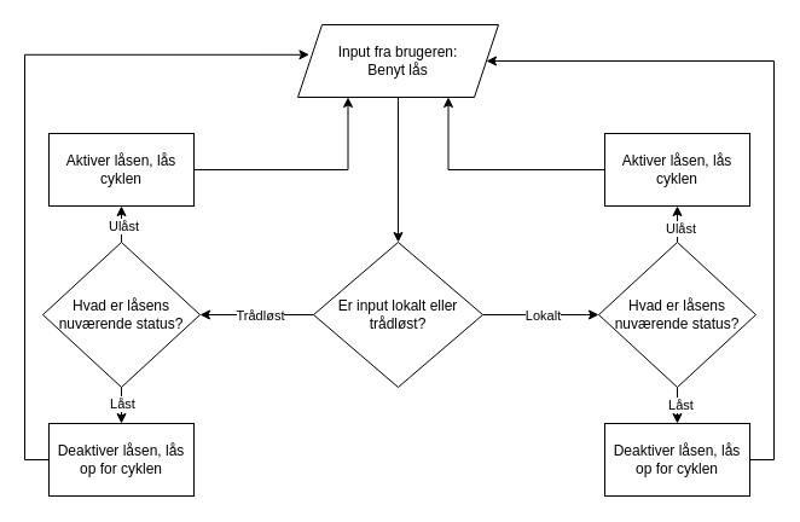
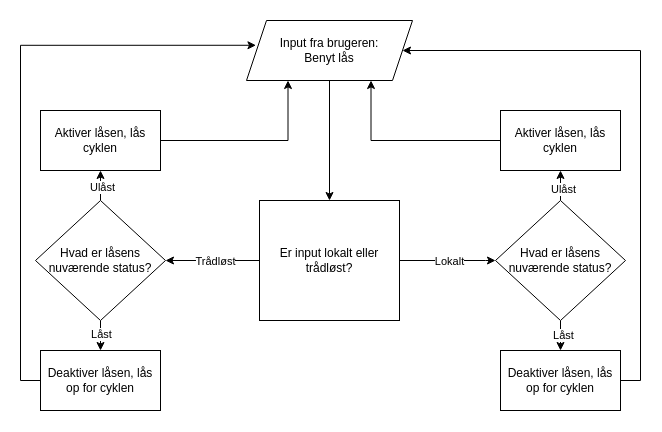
  <mxCell id="0" />
  <mxCell id="1" parent="0" />
  <mxCell id="2" value="" style="edgeStyle=orthogonalEdgeStyle;rounded=0;orthogonalLoop=1;jettySize=auto;html=1;" parent="1" source="3" target="8" edge="1"><mxGeometry relative="1" as="geometry" /></mxCell>
  <mxCell id="3" value="Input fra brugeren:&lt;div&gt;Benyt lås&lt;/div&gt;" style="shape=parallelogram;perimeter=parallelogramPerimeter;whiteSpace=wrap;html=1;fixedSize=1;" parent="1" vertex="1"><mxGeometry x="246" y="20" width="166" height="60" as="geometry" /></mxCell>
  <mxCell id="4" style="edgeStyle=orthogonalEdgeStyle;rounded=0;orthogonalLoop=1;jettySize=auto;html=1;exitX=1;exitY=0.5;exitDx=0;exitDy=0;entryX=0;entryY=0.5;entryDx=0;entryDy=0;" parent="1" source="8" target="13" edge="1"><mxGeometry relative="1" as="geometry"><Array as="points"><mxPoint x="485" y="260" /><mxPoint x="485" y="260" /></Array></mxGeometry></mxCell>
  <mxCell id="5" value="Lokalt" style="edgeLabel;html=1;align=center;verticalAlign=middle;resizable=0;points=[];" parent="4" vertex="1" connectable="0"><mxGeometry x="0.011" relative="1" as="geometry"><mxPoint as="offset" /></mxGeometry></mxCell>
  <mxCell id="6" style="edgeStyle=orthogonalEdgeStyle;rounded=0;orthogonalLoop=1;jettySize=auto;html=1;exitX=0;exitY=0.5;exitDx=0;exitDy=0;entryX=1;entryY=0.5;entryDx=0;entryDy=0;" parent="1" source="8" target="18" edge="1"><mxGeometry relative="1" as="geometry" /></mxCell>
  <mxCell id="7" value="&lt;div&gt;Trådløst&lt;/div&gt;" style="edgeLabel;html=1;align=center;verticalAlign=middle;resizable=0;points=[];" parent="6" vertex="1" connectable="0"><mxGeometry x="-0.037" relative="1" as="geometry"><mxPoint as="offset" /></mxGeometry></mxCell>
- <mxCell id="8" value="Er input lokalt eller trådløst?" style="rhombus;whiteSpace=wrap;html=1;" parent="1" vertex="1"><mxGeometry x="259" y="200" width="140" height="120" as="geometry" /></mxCell>
+ <mxCell id="8" value="Er input lokalt eller trådløst?" style="whiteSpace=wrap;html=1;rounded=0;" parent="1" vertex="1"><mxGeometry x="259" y="200" width="140" height="120" as="geometry" /></mxCell>
  <mxCell id="9" style="edgeStyle=orthogonalEdgeStyle;rounded=0;orthogonalLoop=1;jettySize=auto;html=1;exitX=0.5;exitY=1;exitDx=0;exitDy=0;entryX=0.5;entryY=0;entryDx=0;entryDy=0;" parent="1" source="13" target="25" edge="1"><mxGeometry relative="1" as="geometry" /></mxCell>
  <mxCell id="10" value="Låst" style="edgeLabel;html=1;align=center;verticalAlign=middle;resizable=0;points=[];" parent="9" vertex="1" connectable="0"><mxGeometry x="-0.044" y="2" relative="1" as="geometry"><mxPoint as="offset" /></mxGeometry></mxCell>
  <mxCell id="11" style="edgeStyle=orthogonalEdgeStyle;rounded=0;orthogonalLoop=1;jettySize=auto;html=1;exitX=0.5;exitY=0;exitDx=0;exitDy=0;entryX=0.5;entryY=1;entryDx=0;entryDy=0;" parent="1" source="13" target="23" edge="1"><mxGeometry relative="1" as="geometry" /></mxCell>
  <mxCell id="12" value="Ulåst" style="edgeLabel;html=1;align=center;verticalAlign=middle;resizable=0;points=[];" parent="11" vertex="1" connectable="0"><mxGeometry x="-0.178" y="-2" relative="1" as="geometry"><mxPoint as="offset" /></mxGeometry></mxCell>
  <mxCell id="13" value="Hvad er låsens nuværende status?" style="rhombus;whiteSpace=wrap;html=1;" parent="1" vertex="1"><mxGeometry x="495" y="200" width="130" height="120" as="geometry" /></mxCell>
  <mxCell id="14" value="" style="edgeStyle=orthogonalEdgeStyle;rounded=0;orthogonalLoop=1;jettySize=auto;html=1;" parent="1" source="18" target="20" edge="1"><mxGeometry relative="1" as="geometry" /></mxCell>
  <mxCell id="15" value="&lt;div&gt;Ulåst&lt;/div&gt;" style="edgeLabel;html=1;align=center;verticalAlign=middle;resizable=0;points=[];" parent="14" vertex="1" connectable="0"><mxGeometry x="0.347" y="-1" relative="1" as="geometry"><mxPoint as="offset" /></mxGeometry></mxCell>
  <mxCell id="16" value="" style="edgeStyle=orthogonalEdgeStyle;rounded=0;orthogonalLoop=1;jettySize=auto;html=1;" parent="1" source="18" target="21" edge="1"><mxGeometry relative="1" as="geometry" /></mxCell>
  <mxCell id="17" value="Låst" style="edgeLabel;html=1;align=center;verticalAlign=middle;resizable=0;points=[];" parent="16" vertex="1" connectable="0"><mxGeometry x="0.32" relative="1" as="geometry"><mxPoint as="offset" /></mxGeometry></mxCell>
  <mxCell id="18" value="Hvad er låsens nuværende status?" style="rhombus;whiteSpace=wrap;html=1;" parent="1" vertex="1"><mxGeometry x="35" y="200" width="130" height="120" as="geometry" /></mxCell>
  <mxCell id="19" style="edgeStyle=orthogonalEdgeStyle;rounded=0;orthogonalLoop=1;jettySize=auto;html=1;exitX=1;exitY=0.5;exitDx=0;exitDy=0;entryX=0.25;entryY=1;entryDx=0;entryDy=0;" parent="1" source="20" target="3" edge="1"><mxGeometry relative="1" as="geometry" /></mxCell>
  <mxCell id="20" value="Aktiver låsen, lås cyklen" style="rounded=0;whiteSpace=wrap;html=1;" parent="1" vertex="1"><mxGeometry x="40" y="110" width="120" height="60" as="geometry" /></mxCell>
  <mxCell id="21" value="Deaktiver låsen, lås op for cyklen" style="rounded=0;whiteSpace=wrap;html=1;" parent="1" vertex="1"><mxGeometry x="40" y="350" width="120" height="60" as="geometry" /></mxCell>
  <mxCell id="22" style="edgeStyle=orthogonalEdgeStyle;rounded=0;orthogonalLoop=1;jettySize=auto;html=1;entryX=0.75;entryY=1;entryDx=0;entryDy=0;" parent="1" source="23" target="3" edge="1"><mxGeometry relative="1" as="geometry" /></mxCell>
  <mxCell id="23" value="Aktiver låsen, lås cyklen" style="rounded=0;whiteSpace=wrap;html=1;" parent="1" vertex="1"><mxGeometry x="500" y="110" width="120" height="60" as="geometry" /></mxCell>
  <mxCell id="24" style="edgeStyle=orthogonalEdgeStyle;rounded=0;orthogonalLoop=1;jettySize=auto;html=1;exitX=1;exitY=0.5;exitDx=0;exitDy=0;entryX=1;entryY=0.5;entryDx=0;entryDy=0;" parent="1" source="25" target="3" edge="1"><mxGeometry relative="1" as="geometry"><Array as="points"><mxPoint x="640" y="380" /><mxPoint x="640" y="50" /></Array></mxGeometry></mxCell>
  <mxCell id="25" value="Deaktiver låsen, lås op for cyklen" style="rounded=0;whiteSpace=wrap;html=1;" parent="1" vertex="1"><mxGeometry x="500" y="350" width="120" height="60" as="geometry" /></mxCell>
  <mxCell id="26" style="edgeStyle=orthogonalEdgeStyle;rounded=0;orthogonalLoop=1;jettySize=auto;html=1;exitX=0;exitY=0.5;exitDx=0;exitDy=0;entryX=0.057;entryY=0.413;entryDx=0;entryDy=0;entryPerimeter=0;" parent="1" source="21" target="3" edge="1"><mxGeometry relative="1" as="geometry"><Array as="points"><mxPoint x="20" y="380" /><mxPoint x="20" y="45" /></Array></mxGeometry></mxCell>
